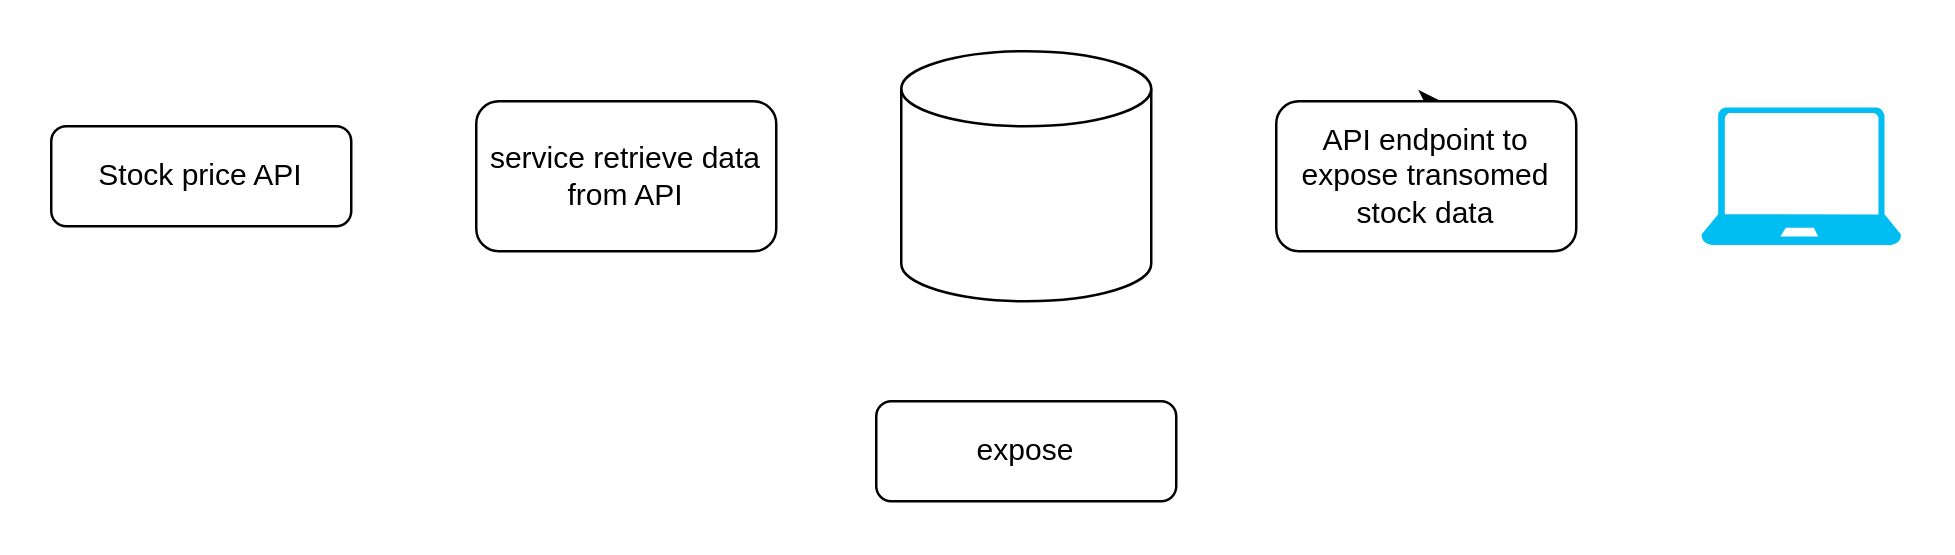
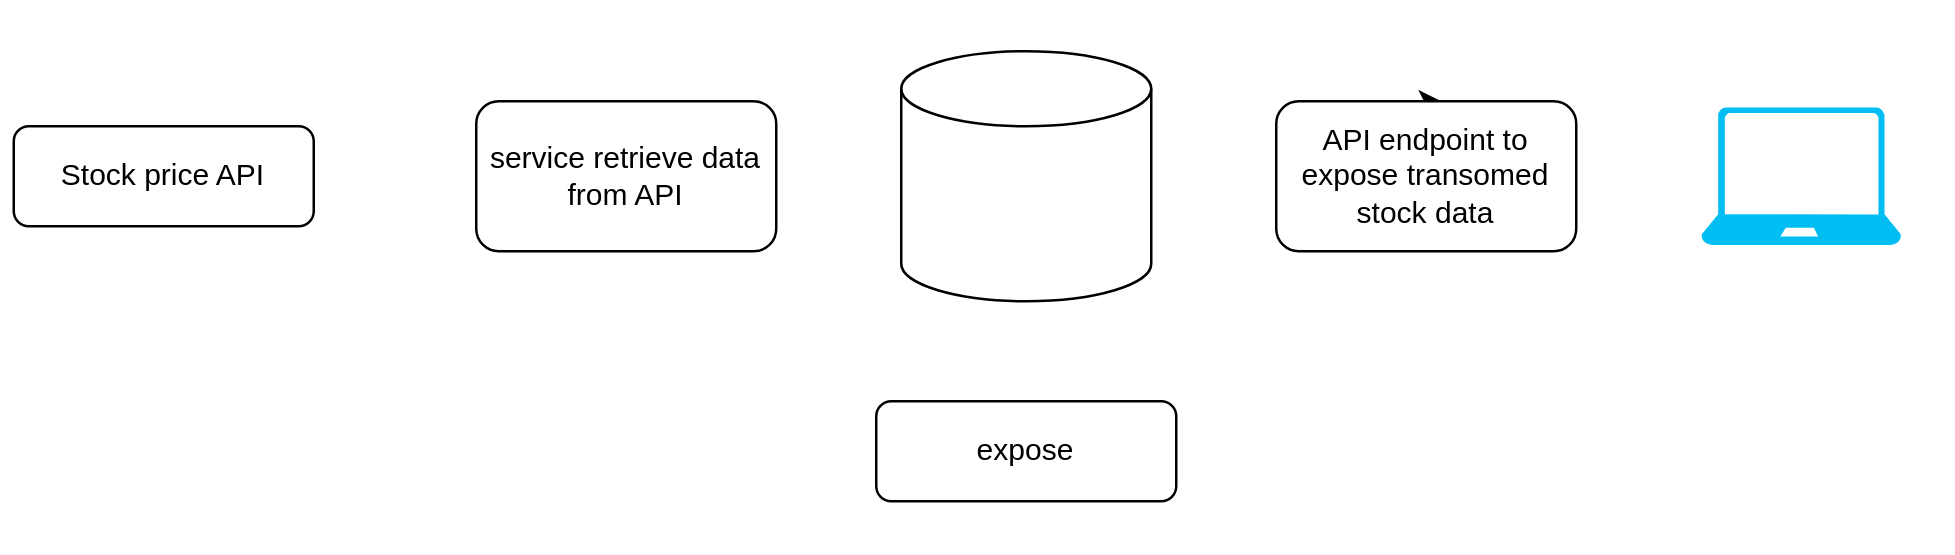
  <mxCell id="0" />
  <mxCell id="1" parent="0" />
- <mxCell id="2" value="Stock price API" style="rounded=1;whiteSpace=wrap;html=1;fontSize=12;glass=0;strokeWidth=1;shadow=0;" parent="1" vertex="1"><mxGeometry x="20" y="50" width="120" height="40" as="geometry" /></mxCell>
+ <mxCell id="2" value="Stock price API" style="rounded=1;whiteSpace=wrap;html=1;fontSize=12;glass=0;strokeWidth=1;shadow=0;" parent="1" vertex="1"><mxGeometry x="5" y="50" width="120" height="40" as="geometry" /></mxCell>
  <mxCell id="3" value="service retrieve data from API" style="rounded=1;whiteSpace=wrap;html=1;" vertex="1" parent="1"><mxGeometry x="190" y="40" width="120" height="60" as="geometry" /></mxCell>
  <mxCell id="4" value="" style="shape=cylinder3;whiteSpace=wrap;html=1;boundedLbl=1;backgroundOutline=1;size=15;" vertex="1" parent="1"><mxGeometry x="360" y="20" width="100" height="100" as="geometry" /></mxCell>
  <mxCell id="5" value="expose" style="rounded=1;whiteSpace=wrap;html=1;" vertex="1" parent="1"><mxGeometry x="350" y="160" width="120" height="40" as="geometry" /></mxCell>
  <mxCell id="6" style="edgeStyle=orthogonalEdgeStyle;rounded=0;orthogonalLoop=1;jettySize=auto;html=1;exitX=0.5;exitY=0;exitDx=0;exitDy=0;" edge="1" parent="1" source="7"><mxGeometry relative="1" as="geometry"><mxPoint x="576" y="40" as="targetPoint" /></mxGeometry></mxCell>
  <mxCell id="7" value="API endpoint to expose transomed stock data" style="rounded=1;whiteSpace=wrap;html=1;" vertex="1" parent="1"><mxGeometry x="510" y="40" width="120" height="60" as="geometry" /></mxCell>
  <mxCell id="8" value="" style="verticalLabelPosition=bottom;html=1;verticalAlign=top;align=center;strokeColor=none;fillColor=#00BEF2;shape=mxgraph.azure.laptop;pointerEvents=1;" vertex="1" parent="1"><mxGeometry x="680" y="42.5" width="80" height="55" as="geometry" /></mxCell>
